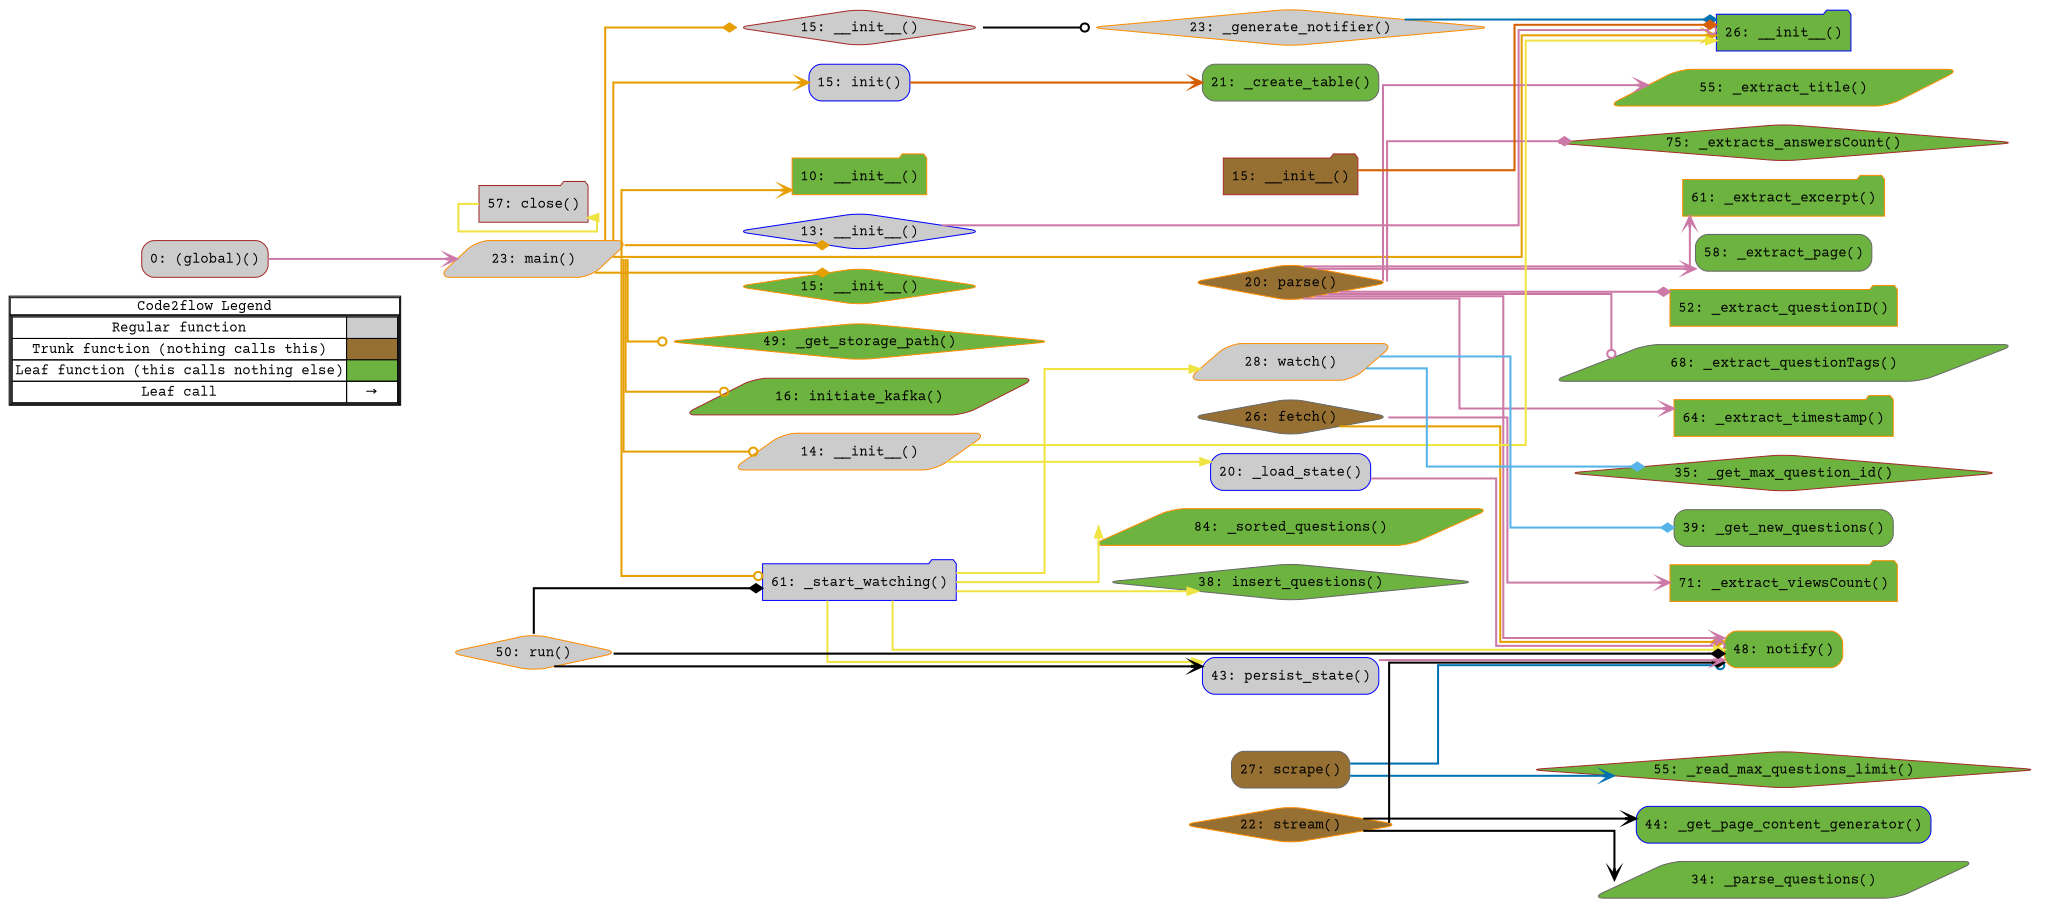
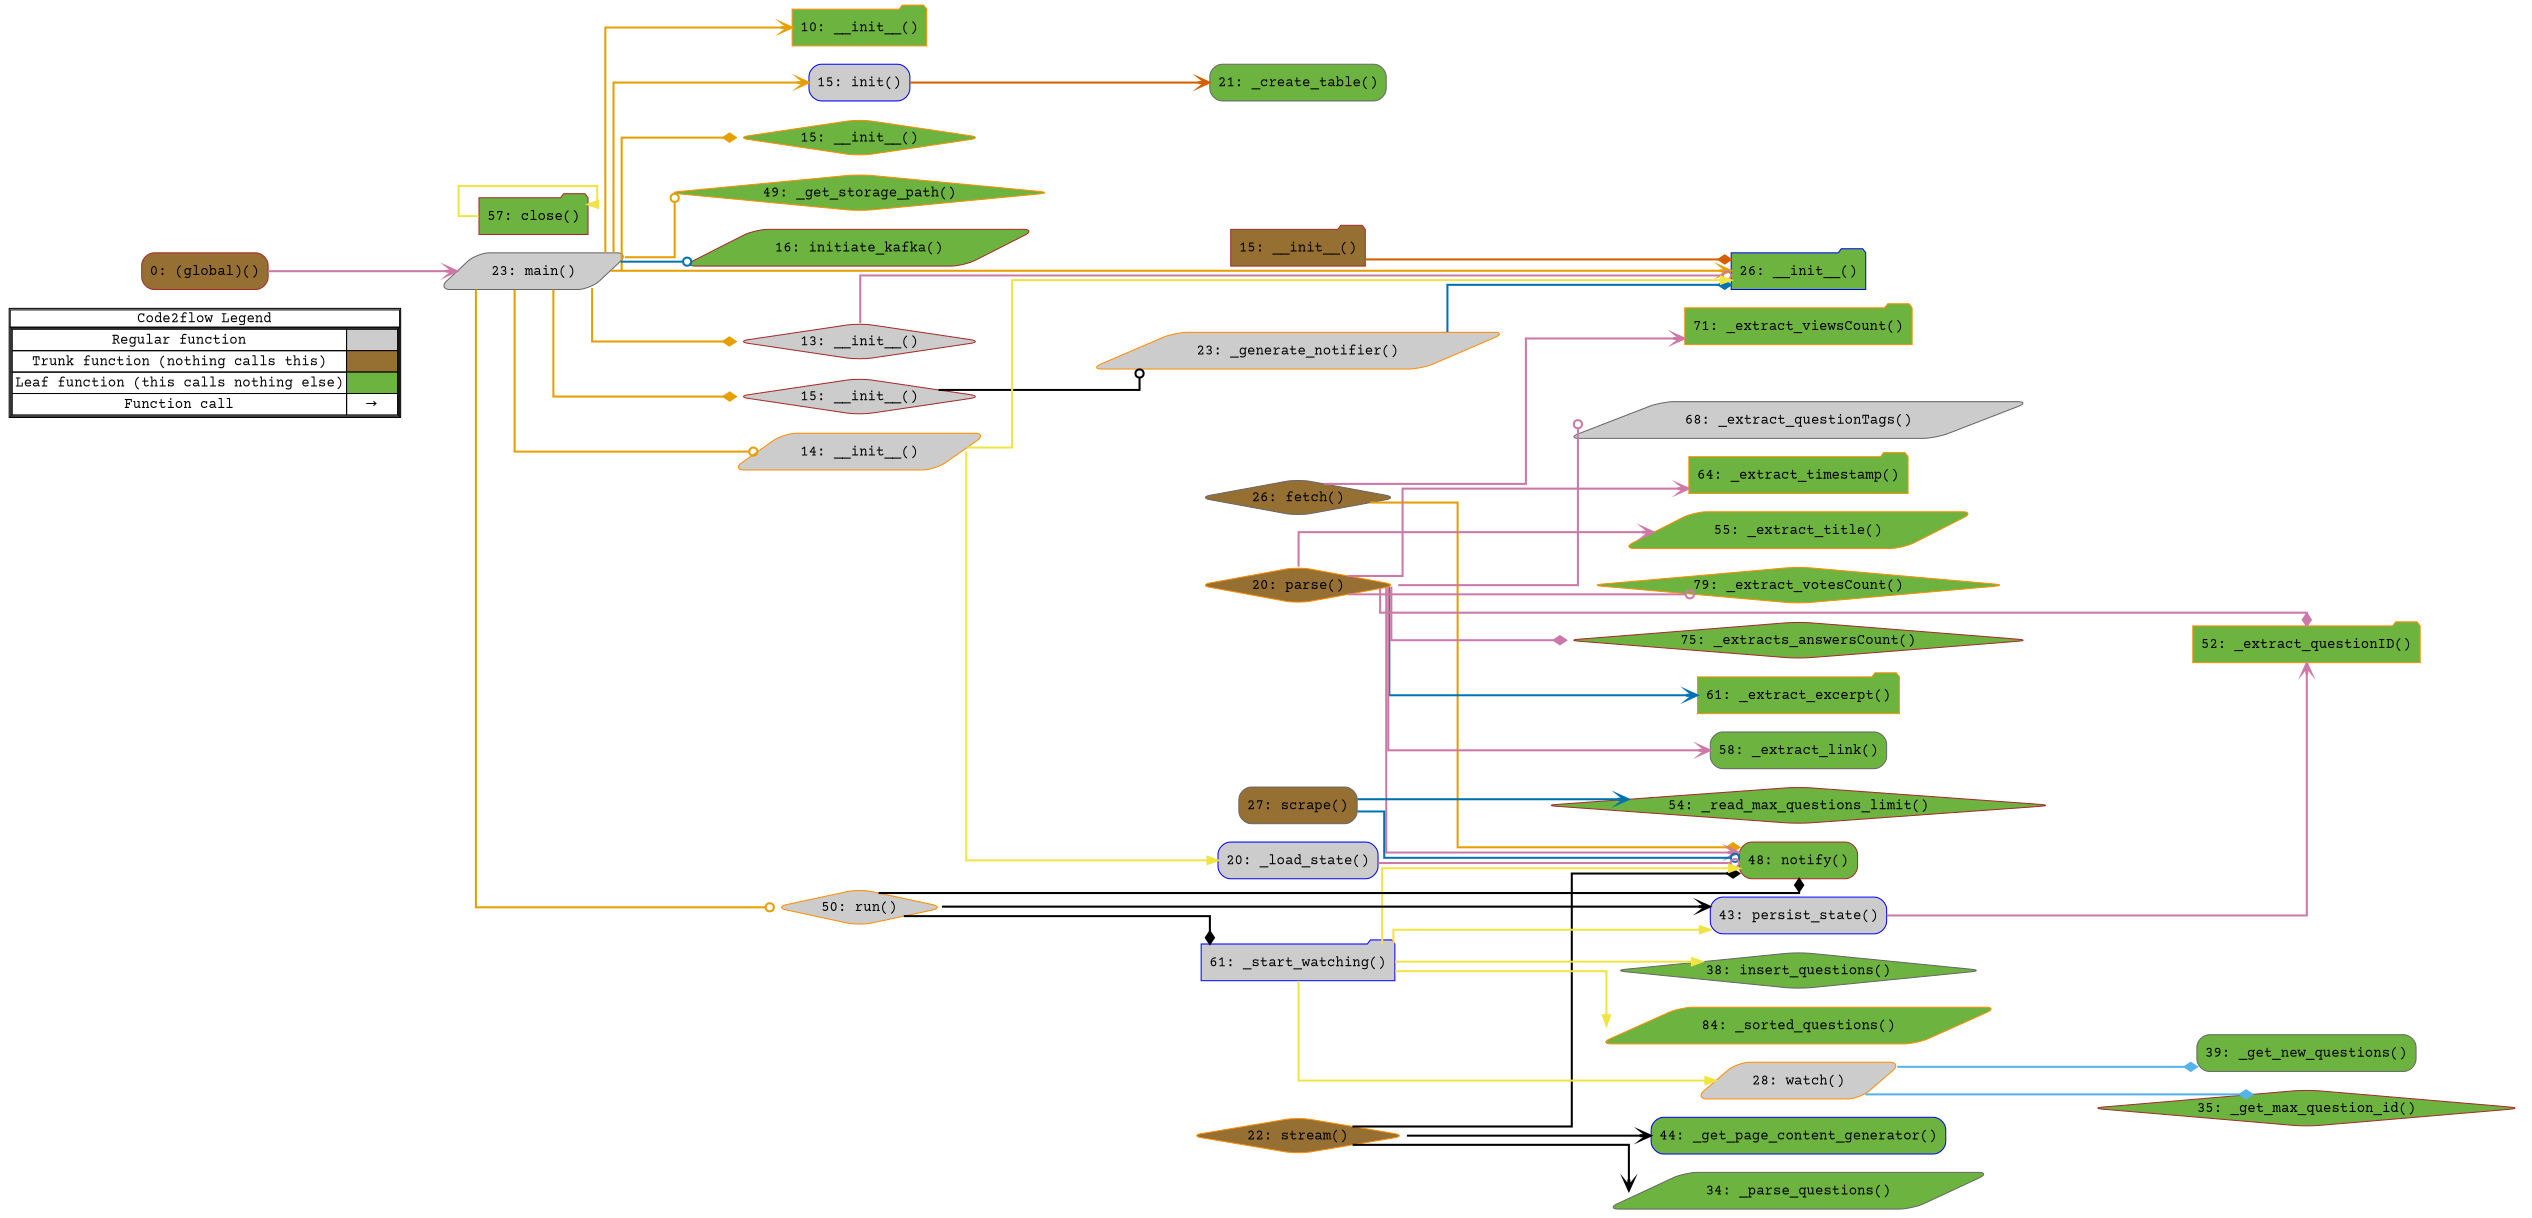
  digraph {
    concentrate=true
    fontname="Courier Prime"
    rankdir=LR
    splines=ortho
    node [fontname="Courier Prime" shape=diamond color=darkorange fillcolor="#6db33f" style="rounded,filled"]
    edge [color="#CC79A7" fontname="Courier Prime" penwidth=2 arrowhead=vee]
-   n1 [label=<         <table cellspacing="0" cellpadding="0" border="1"><tr><td>Code2flow Legend</td></tr><tr><td>         <table cellspacing="0">         <tr><td>Regular function</td><td width="50px" bgcolor='#cccccc'></td></tr>         <tr><td>Trunk function (nothing calls this)</td><td bgcolor='#966F33'></td></tr>         <tr><td>Leaf function (this calls nothing else)</td><td bgcolor='#6db33f'></td></tr>         <tr><td>Leaf call</td><td><font color='black'>&#8594;</font></td></tr>         </table></td></tr></table>         > margin=0 shape=none color="" fillcolor="" style=""]
+   n1 [label=<         <table cellspacing="0" cellpadding="0" border="1"><tr><td>Code2flow Legend</td></tr><tr><td>         <table cellspacing="0">         <tr><td>Regular function</td><td width="50px" bgcolor='#cccccc'></td></tr>         <tr><td>Trunk function (nothing calls this)</td><td bgcolor='#966F33'></td></tr>         <tr><td>Leaf function (this calls nothing else)</td><td bgcolor='#6db33f'></td></tr>         <tr><td>Function call</td><td><font color='black'>&#8594;</font></td></tr>         </table></td></tr></table>         > margin=0 shape=none color="" fillcolor="" style=""]
    n2 [label="10: __init__()" shape=folder]
    n3 [color=gray40 label="21: _create_table()" shape=box]
-   n4 [color=brown fillcolor="#cccccc" label="57: close()" shape=folder]
+   n4 [color=brown label="57: close()" shape=folder]
    n5 [color=blue fillcolor="#cccccc" label="15: init()" shape=box]
    n6 [color=gray40 label="38: insert_questions()"]
    n7 [label="15: __init__()"]
    n8 [color=gray40 fillcolor="#966F33" label="26: fetch()"]
-   n9 [color=brown fillcolor="#cccccc" label="0: (global)()" shape=box]
+   n9 [color=brown fillcolor="#966F33" label="0: (global)()" shape=box]
    n10 [label="49: _get_storage_path()"]
    n11 [color=brown label="16: initiate_kafka()" shape=parallelogram]
-   n12 [fillcolor="#cccccc" label="23: main()" shape=parallelogram]
+   n12 [color=gray40 fillcolor="#cccccc" label="23: main()" shape=parallelogram]
    n13 [color=blue label="26: __init__()" shape=folder]
-   n14 [label="48: notify()" shape=box]
-   n15 [color=blue fillcolor="#cccccc" label="13: __init__()"]
+   n14 [color=brown label="48: notify()" shape=box]
+   n15 [color=brown fillcolor="#cccccc" label="13: __init__()"]
    n16 [label="61: _extract_excerpt()" shape=folder]
-   n17 [color=gray40 label="58: _extract_page()" shape=box]
+   n17 [color=gray40 label="58: _extract_link()" shape=box]
    n18 [label="52: _extract_questionID()" shape=folder]
-   n19 [color=gray40 label="68: _extract_questionTags()" shape=parallelogram]
+   n19 [color=gray40 fillcolor="#cccccc" label="68: _extract_questionTags()" shape=parallelogram]
    n20 [label="64: _extract_timestamp()" shape=folder]
    n21 [label="55: _extract_title()" shape=parallelogram]
    n22 [label="71: _extract_viewsCount()" shape=folder]
+   n23 [label="79: _extract_votesCount()"]
    n24 [color=brown label="75: _extracts_answersCount()"]
    n25 [fillcolor="#966F33" label="20: parse()"]
    n26 [color=brown fillcolor="#cccccc" label="15: __init__()"]
-   n27 [fillcolor="#cccccc" label="23: _generate_notifier()"]
-   n28 [color=brown label="55: _read_max_questions_limit()"]
+   n27 [fillcolor="#cccccc" label="23: _generate_notifier()" shape=parallelogram]
+   n28 [color=brown label="54: _read_max_questions_limit()"]
    n29 [color=gray40 fillcolor="#966F33" label="27: scrape()" shape=box]
    n30 [color=brown fillcolor="#966F33" label="15: __init__()" shape=folder]
    n31 [color=blue label="44: _get_page_content_generator()" shape=box]
    n32 [color=gray40 label="34: _parse_questions()" shape=parallelogram]
    n33 [fillcolor="#966F33" label="22: stream()"]
    n34 [fillcolor="#cccccc" label="14: __init__()" shape=parallelogram]
    n35 [color=brown label="35: _get_max_question_id()"]
    n36 [color=gray40 label="39: _get_new_questions()" shape=box]
    n37 [color=blue fillcolor="#cccccc" label="20: _load_state()" shape=box]
    n38 [label="84: _sorted_questions()" shape=parallelogram]
    n39 [color=blue fillcolor="#cccccc" label="61: _start_watching()" shape=folder]
    n40 [color=blue fillcolor="#cccccc" label="43: persist_state()" shape=box]
    n41 [fillcolor="#cccccc" label="50: run()"]
    n42 [fillcolor="#cccccc" label="28: watch()" shape=parallelogram]
    subgraph sub_1 {
      label=legend
      rank=min
      n1
    }
    subgraph sub_2 {
      label="File: db_adapter"
      style=dotted
      subgraph sub_3 {
        label="Class: PostgresAdapter"
        style=dotted
        n2
        n3
        n4
        n5
        n6
      }
    }
    subgraph sub_4 {
      label="File: fetcher"
      style=dotted
      subgraph sub_5 {
        label="Class: FetcherStrategy"
        style=dotted
        n7
        n8
      }
    }
    subgraph sub_6 {
      label="File: main"
      style=dotted
      n9
      n10
      n11
      n12
    }
    subgraph sub_7 {
      label="File: notification_handler"
      style=dotted
      subgraph sub_8 {
        label="Class: Notifier"
        style=dotted
        n13
        n14
      }
    }
    subgraph sub_9 {
      label="File: parser"
      style=dotted
      subgraph sub_10 {
        label="Class: QuestionParserTemplateMethod"
        style=dotted
        n15
        n16
        n17
        n18
        n19
        n20
        n21
        n22
+       n23
        n24
        n25
      }
    }
    subgraph sub_11 {
      label="File: scraper"
      style=dotted
      subgraph sub_12 {
        label="Class: StackOverflowScraperFacade"
        style=dotted
        n26
        n27
        n28
        n29
      }
    }
    subgraph sub_13 {
      label="File: stream"
      style=dotted
      subgraph sub_14 {
        label="Class: QuestionStreamIterator"
        style=dotted
        n30
        n31
        n32
        n33
      }
    }
    subgraph sub_15 {
      label="File: watcher"
      style=dotted
      subgraph sub_16 {
        label="Class: QuestionWatcher"
        style=dotted
        n34
        n35
        n36
        n37
        n38
        n39
        n40
        n41
        n42
      }
    }
    n4 -> n4 [color="#F0E442" arrowhead=""]
    n5 -> n3 [color="#D55E00"]
    n8 -> n14 [arrowhead=diamond color="#E69F00"]
    n8 -> n14 [color="#E69F00" arrowhead=""]
    n8 -> n22
    n9 -> n12
    n12 -> n2 [color="#E69F00"]
    n12 -> n5 [color="#E69F00"]
    n12 -> n7 [arrowhead=diamond color="#E69F00"]
    n12 -> n10 [arrowhead=odot color="#E69F00"]
-   n12 -> n11 [arrowhead=odot color="#E69F00"]
+   n12 -> n11 [arrowhead=odot color="#0072B2"]
    n12 -> n13 [color="#E69F00"]
    n12 -> n15 [arrowhead=diamond color="#E69F00"]
    n12 -> n26 [arrowhead=diamond color="#E69F00"]
    n12 -> n34 [arrowhead=odot color="#E69F00"]
-   n12 -> n39 [arrowhead=odot color="#E69F00"]
+   n12 -> n41 [arrowhead=odot color="#E69F00"]
    n15 -> n13 [arrowhead=odot]
    n25 -> n14
-   n25 -> n16
+   n25 -> n16 [color="#0072B2"]
    n25 -> n17
    n25 -> n18 [arrowhead=diamond]
    n25 -> n19 [arrowhead=odot]
    n25 -> n20
    n25 -> n21
+   n25 -> n23 [arrowhead=odot]
    n25 -> n24 [arrowhead=diamond]
    n26 -> n27 [arrowhead=odot color="#000000"]
    n27 -> n13 [arrowhead=diamond color="#0072B2"]
    n27 -> n13 [color="#0072B2" arrowhead=""]
    n29 -> n14 [arrowhead=odot color="#0072B2"]
    n29 -> n14 [color="#0072B2" arrowhead=""]
    n29 -> n28 [color="#0072B2"]
    n30 -> n13 [arrowhead=diamond color="#D55E00"]
    n33 -> n14 [arrowhead=diamond color="#000000"]
    n33 -> n31 [color="#000000"]
    n33 -> n32 [color="#000000"]
    n34 -> n13 [color="#F0E442" arrowhead=""]
    n34 -> n37 [color="#F0E442" arrowhead=""]
    n37 -> n14 [arrowhead=odot]
    n39 -> n6 [color="#F0E442" arrowhead=""]
    n39 -> n14 [color="#F0E442" arrowhead=""]
    n39 -> n14 [color="#F0E442" arrowhead=""]
    n39 -> n38 [color="#F0E442" arrowhead=""]
    n39 -> n40 [color="#F0E442" arrowhead=""]
    n39 -> n42 [color="#F0E442" arrowhead=""]
-   n40 -> n14
+   n40 -> n18
    n41 -> n14 [arrowhead=diamond color="#000000"]
    n41 -> n14 [color="#000000" arrowhead=""]
    n41 -> n14 [color="#000000" arrowhead=""]
    n41 -> n39 [arrowhead=diamond color="#000000"]
    n41 -> n40 [color="#000000"]
    n42 -> n35 [arrowhead=diamond color="#56B4E9"]
    n42 -> n36 [arrowhead=diamond color="#56B4E9"]
  }
